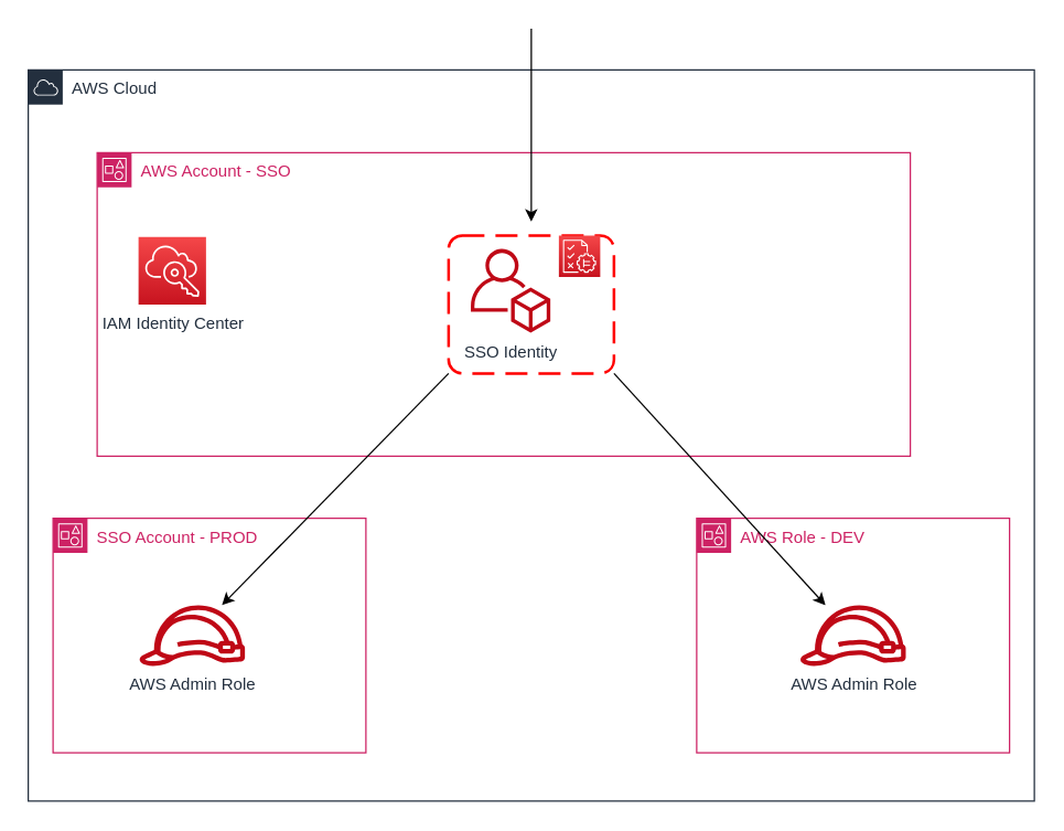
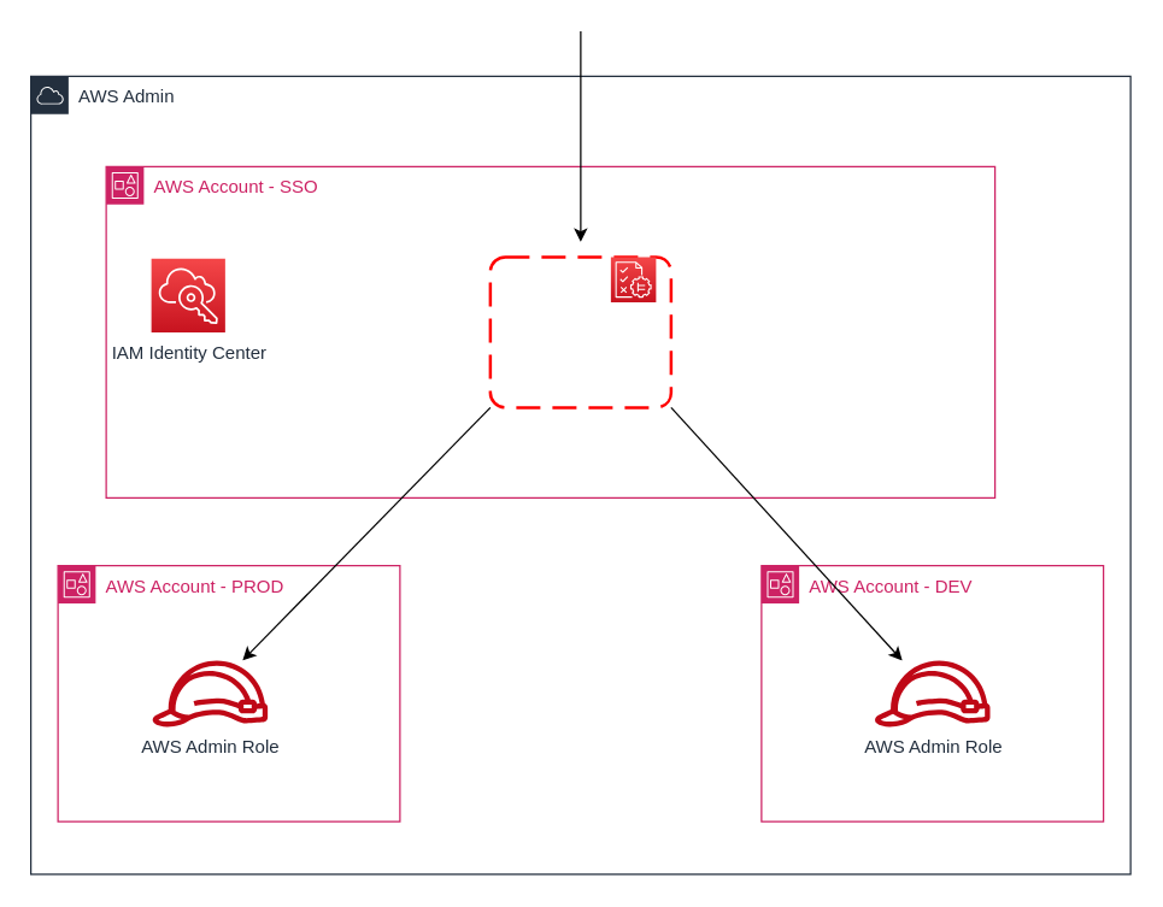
  <mxCell id="0" />
  <mxCell id="1" parent="0" />
- <mxCell id="2" value="AWS Cloud" style="points=[[0,0],[0.25,0],[0.5,0],[0.75,0],[1,0],[1,0.25],[1,0.5],[1,0.75],[1,1],[0.75,1],[0.5,1],[0.25,1],[0,1],[0,0.75],[0,0.5],[0,0.25]];outlineConnect=0;gradientColor=none;html=1;whiteSpace=wrap;fontSize=12;fontStyle=0;container=1;pointerEvents=0;collapsible=0;recursiveResize=0;shape=mxgraph.aws4.group;grIcon=mxgraph.aws4.group_aws_cloud;strokeColor=#232F3E;fillColor=none;verticalAlign=top;align=left;spacingLeft=30;fontColor=#232F3E;dashed=0;" parent="1" vertex="1"><mxGeometry x="20" y="50" width="730" height="530" as="geometry" /></mxCell>
+ <mxCell id="2" value="AWS Admin" style="points=[[0,0],[0.25,0],[0.5,0],[0.75,0],[1,0],[1,0.25],[1,0.5],[1,0.75],[1,1],[0.75,1],[0.5,1],[0.25,1],[0,1],[0,0.75],[0,0.5],[0,0.25]];outlineConnect=0;gradientColor=none;html=1;whiteSpace=wrap;fontSize=12;fontStyle=0;container=1;pointerEvents=0;collapsible=0;recursiveResize=0;shape=mxgraph.aws4.group;grIcon=mxgraph.aws4.group_aws_cloud;strokeColor=#232F3E;fillColor=none;verticalAlign=top;align=left;spacingLeft=30;fontColor=#232F3E;dashed=0;" parent="1" vertex="1"><mxGeometry x="20" y="50" width="730" height="530" as="geometry" /></mxCell>
  <mxCell id="3" value="AWS Account - SSO" style="points=[[0,0],[0.25,0],[0.5,0],[0.75,0],[1,0],[1,0.25],[1,0.5],[1,0.75],[1,1],[0.75,1],[0.5,1],[0.25,1],[0,1],[0,0.75],[0,0.5],[0,0.25]];outlineConnect=0;gradientColor=none;html=1;whiteSpace=wrap;fontSize=12;fontStyle=0;container=1;pointerEvents=0;collapsible=0;recursiveResize=0;shape=mxgraph.aws4.group;grIcon=mxgraph.aws4.group_account;strokeColor=#CD2264;fillColor=none;verticalAlign=top;align=left;spacingLeft=30;fontColor=#CD2264;dashed=0;" parent="2" vertex="1"><mxGeometry x="50" y="60" width="590" height="220" as="geometry" /></mxCell>
  <mxCell id="4" value="IAM Identity Center" style="sketch=0;points=[[0,0,0],[0.25,0,0],[0.5,0,0],[0.75,0,0],[1,0,0],[0,1,0],[0.25,1,0],[0.5,1,0],[0.75,1,0],[1,1,0],[0,0.25,0],[0,0.5,0],[0,0.75,0],[1,0.25,0],[1,0.5,0],[1,0.75,0]];outlineConnect=0;fontColor=#232F3E;gradientColor=#F54749;gradientDirection=north;fillColor=#C7131F;strokeColor=#ffffff;dashed=0;verticalLabelPosition=bottom;verticalAlign=top;align=center;html=1;fontSize=12;fontStyle=0;aspect=fixed;shape=mxgraph.aws4.resourceIcon;resIcon=mxgraph.aws4.single_sign_on;" parent="3" vertex="1"><mxGeometry x="30" y="61" width="49" height="49" as="geometry" /></mxCell>
- <mxCell id="5" value="SSO Identity" style="sketch=0;outlineConnect=0;fontColor=#232F3E;gradientColor=none;fillColor=#BF0816;strokeColor=none;dashed=0;verticalLabelPosition=bottom;verticalAlign=top;align=center;html=1;fontSize=12;fontStyle=0;aspect=fixed;pointerEvents=1;shape=mxgraph.aws4.organizations_account;" vertex="1" parent="3"><mxGeometry x="271" y="69.46" width="57.95" height="61.08" as="geometry" /></mxCell>
  <mxCell id="6" value="" style="rounded=1;arcSize=10;dashed=1;strokeColor=#ff0000;fillColor=none;gradientColor=none;dashPattern=8 4;strokeWidth=2;" vertex="1" parent="3"><mxGeometry x="255" y="60" width="120" height="100" as="geometry" /></mxCell>
  <mxCell id="7" value="" style="sketch=0;points=[[0,0,0],[0.25,0,0],[0.5,0,0],[0.75,0,0],[1,0,0],[0,1,0],[0.25,1,0],[0.5,1,0],[0.75,1,0],[1,1,0],[0,0.25,0],[0,0.5,0],[0,0.75,0],[1,0.25,0],[1,0.5,0],[1,0.75,0]];outlineConnect=0;fontColor=#232F3E;gradientColor=#F54749;gradientDirection=north;fillColor=#C7131F;strokeColor=#ffffff;dashed=0;verticalLabelPosition=bottom;verticalAlign=top;align=center;html=1;fontSize=12;fontStyle=0;aspect=fixed;shape=mxgraph.aws4.resourceIcon;resIcon=mxgraph.aws4.verified_permissions;" vertex="1" parent="3"><mxGeometry x="335" y="60.0" width="30" height="30" as="geometry" /></mxCell>
- <mxCell id="8" value="SSO Account - PROD" style="points=[[0,0],[0.25,0],[0.5,0],[0.75,0],[1,0],[1,0.25],[1,0.5],[1,0.75],[1,1],[0.75,1],[0.5,1],[0.25,1],[0,1],[0,0.75],[0,0.5],[0,0.25]];outlineConnect=0;gradientColor=none;html=1;whiteSpace=wrap;fontSize=12;fontStyle=0;container=1;pointerEvents=0;collapsible=0;recursiveResize=0;shape=mxgraph.aws4.group;grIcon=mxgraph.aws4.group_account;strokeColor=#CD2264;fillColor=none;verticalAlign=top;align=left;spacingLeft=30;fontColor=#CD2264;dashed=0;" parent="2" vertex="1"><mxGeometry x="18" y="325" width="227" height="170" as="geometry" /></mxCell>
+ <mxCell id="8" value="AWS Account - PROD" style="points=[[0,0],[0.25,0],[0.5,0],[0.75,0],[1,0],[1,0.25],[1,0.5],[1,0.75],[1,1],[0.75,1],[0.5,1],[0.25,1],[0,1],[0,0.75],[0,0.5],[0,0.25]];outlineConnect=0;gradientColor=none;html=1;whiteSpace=wrap;fontSize=12;fontStyle=0;container=1;pointerEvents=0;collapsible=0;recursiveResize=0;shape=mxgraph.aws4.group;grIcon=mxgraph.aws4.group_account;strokeColor=#CD2264;fillColor=none;verticalAlign=top;align=left;spacingLeft=30;fontColor=#CD2264;dashed=0;" parent="2" vertex="1"><mxGeometry x="18" y="325" width="227" height="170" as="geometry" /></mxCell>
  <mxCell id="9" value="AWS Admin Role" style="sketch=0;outlineConnect=0;fontColor=#232F3E;gradientColor=none;fillColor=#BF0816;strokeColor=none;dashed=0;verticalLabelPosition=bottom;verticalAlign=top;align=center;html=1;fontSize=12;fontStyle=0;aspect=fixed;pointerEvents=1;shape=mxgraph.aws4.role;" vertex="1" parent="8"><mxGeometry x="62" y="63" width="78" height="44" as="geometry" /></mxCell>
- <mxCell id="10" value="AWS Role - DEV" style="points=[[0,0],[0.25,0],[0.5,0],[0.75,0],[1,0],[1,0.25],[1,0.5],[1,0.75],[1,1],[0.75,1],[0.5,1],[0.25,1],[0,1],[0,0.75],[0,0.5],[0,0.25]];outlineConnect=0;gradientColor=none;html=1;whiteSpace=wrap;fontSize=12;fontStyle=0;container=1;pointerEvents=0;collapsible=0;recursiveResize=0;shape=mxgraph.aws4.group;grIcon=mxgraph.aws4.group_account;strokeColor=#CD2264;fillColor=none;verticalAlign=top;align=left;spacingLeft=30;fontColor=#CD2264;dashed=0;" parent="2" vertex="1"><mxGeometry x="485" y="325" width="227" height="170" as="geometry" /></mxCell>
+ <mxCell id="10" value="AWS Account - DEV" style="points=[[0,0],[0.25,0],[0.5,0],[0.75,0],[1,0],[1,0.25],[1,0.5],[1,0.75],[1,1],[0.75,1],[0.5,1],[0.25,1],[0,1],[0,0.75],[0,0.5],[0,0.25]];outlineConnect=0;gradientColor=none;html=1;whiteSpace=wrap;fontSize=12;fontStyle=0;container=1;pointerEvents=0;collapsible=0;recursiveResize=0;shape=mxgraph.aws4.group;grIcon=mxgraph.aws4.group_account;strokeColor=#CD2264;fillColor=none;verticalAlign=top;align=left;spacingLeft=30;fontColor=#CD2264;dashed=0;" parent="2" vertex="1"><mxGeometry x="485" y="325" width="227" height="170" as="geometry" /></mxCell>
  <mxCell id="11" value="AWS Admin Role" style="sketch=0;outlineConnect=0;fontColor=#232F3E;gradientColor=none;fillColor=#BF0816;strokeColor=none;dashed=0;verticalLabelPosition=bottom;verticalAlign=top;align=center;html=1;fontSize=12;fontStyle=0;aspect=fixed;pointerEvents=1;shape=mxgraph.aws4.role;" vertex="1" parent="10"><mxGeometry x="74.5" y="63" width="78" height="44" as="geometry" /></mxCell>
  <mxCell id="12" style="rounded=0;orthogonalLoop=1;jettySize=auto;html=1;exitX=0;exitY=1;exitDx=0;exitDy=0;" edge="1" parent="2" source="6" target="9"><mxGeometry relative="1" as="geometry" /></mxCell>
  <mxCell id="13" style="rounded=0;orthogonalLoop=1;jettySize=auto;html=1;exitX=1;exitY=1;exitDx=0;exitDy=0;" edge="1" parent="2" source="6" target="11"><mxGeometry relative="1" as="geometry" /></mxCell>
  <mxCell id="14" style="edgeStyle=orthogonalEdgeStyle;rounded=0;orthogonalLoop=1;jettySize=auto;html=1;" edge="1" parent="1"><mxGeometry relative="1" as="geometry"><mxPoint x="385" y="40" as="sourcePoint" /><mxPoint x="385" y="160" as="targetPoint" /><Array as="points"><mxPoint x="385" y="20" /><mxPoint x="385" y="20" /></Array></mxGeometry></mxCell>
